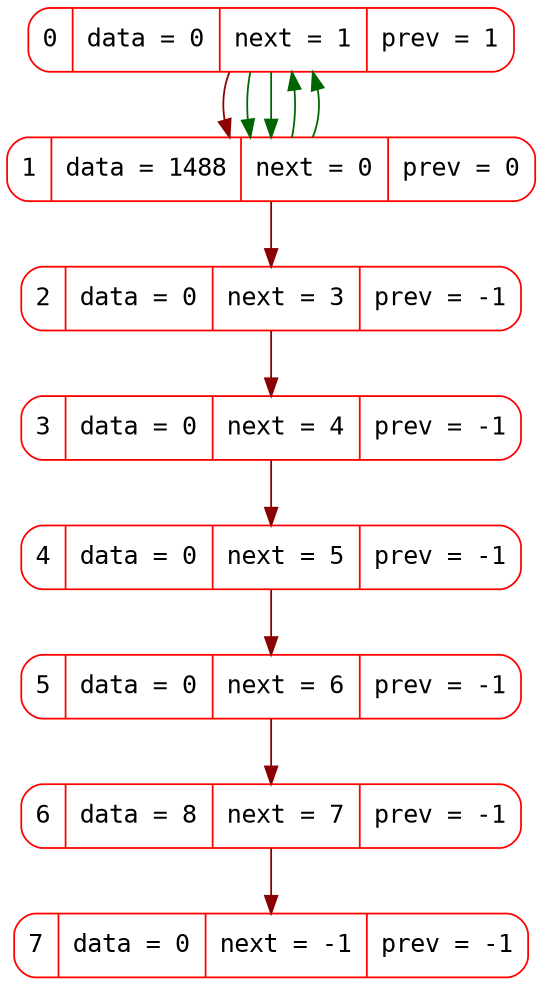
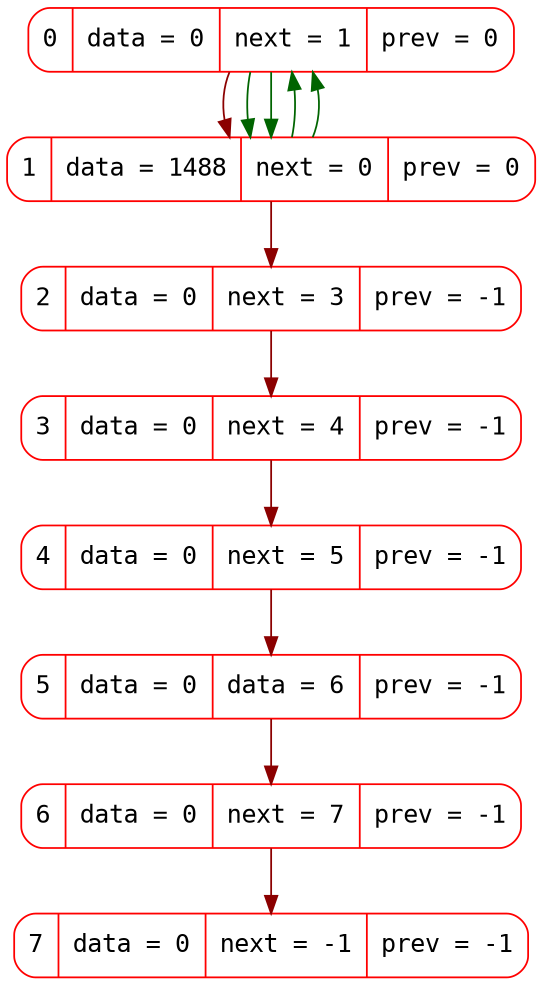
  digraph {
    fontname="DejaVu Sans Mono"
    rankdir=TB
    node [color=red fontname="DejaVu Sans Mono" fontsize=14 shape=Mrecord]
    edge [color=darkred fontname="DejaVu Sans Mono" fontsize=12 penwidth=1 weight=1000]
-   n1 [label="0 | data = 0 | next = 1 | prev = 1"]
+   n1 [label="0 | data = 0 | next = 1 | prev = 0"]
    n2 [label="1 | data = 1488 | next = 0 | prev = 0"]
    n3 [label="2 | data = 0 | next = 3 | prev = -1"]
    n4 [label="3 | data = 0 | next = 4 | prev = -1"]
    n5 [label="4 | data = 0 | next = 5 | prev = -1"]
-   n6 [label="5 | data = 0 | next = 6 | prev = -1"]
-   n7 [label="6 | data = 8 | next = 7 | prev = -1"]
+   n6 [label="5 | data = 0 | data = 6 | prev = -1"]
+   n7 [label="6 | data = 0 | next = 7 | prev = -1"]
    n8 [label="7 | data = 0 | next = -1 | prev = -1"]
    n1 -> n2
    n1 -> n2 [color=darkgreen]
    n1 -> n2 [color=darkgreen]
    n2 -> n1 [color=darkgreen]
    n2 -> n1 [color=darkgreen]
    n2 -> n3
    n3 -> n4
    n4 -> n5
    n5 -> n6
    n6 -> n7
    n7 -> n8
  }
